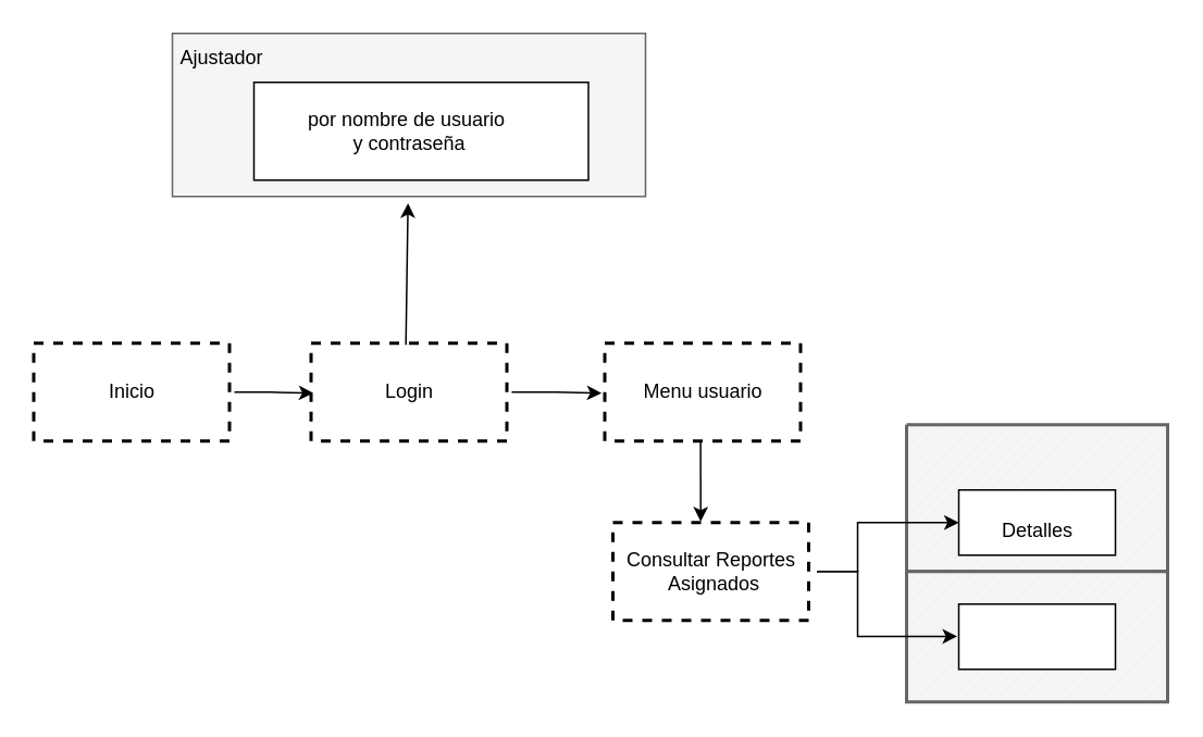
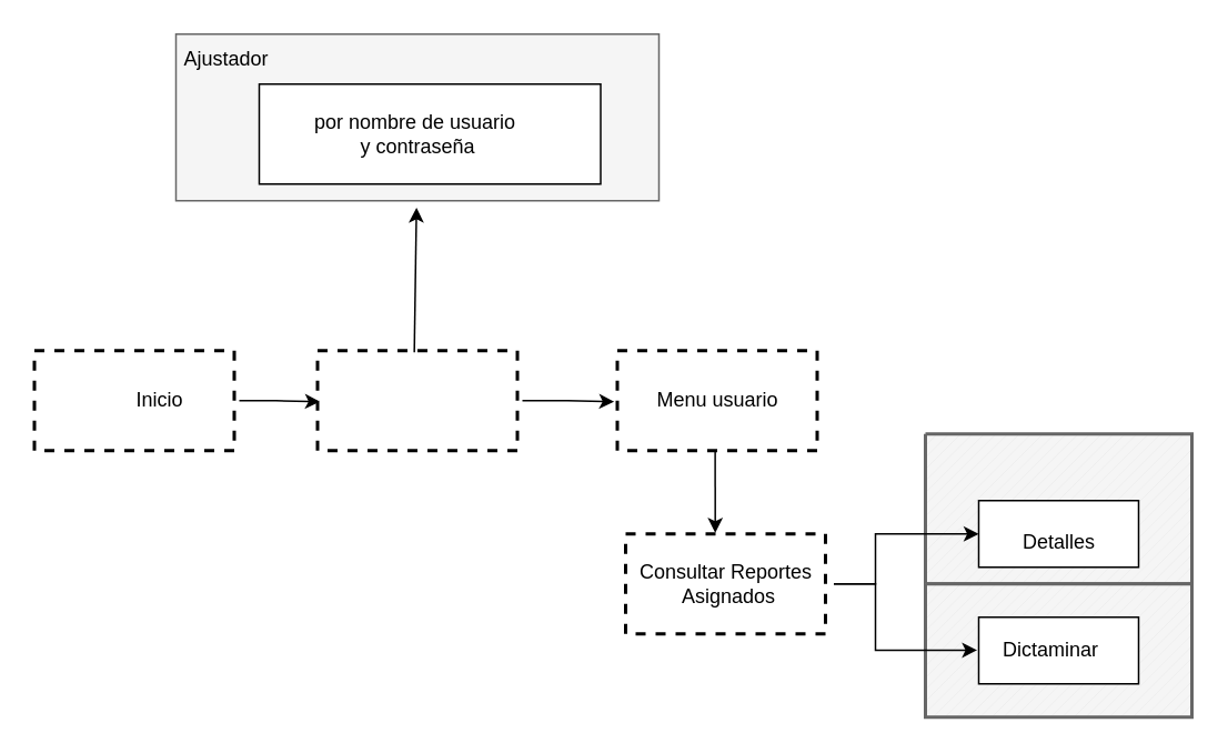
  <mxCell id="0" />
  <mxCell id="1" parent="0" />
  <mxCell id="2" value="" style="verticalLabelPosition=bottom;verticalAlign=top;html=1;shape=mxgraph.basic.rect;fillColor2=none;strokeWidth=2;size=20;indent=5;dashed=1;perimeterSpacing=3;" vertex="1" parent="1"><mxGeometry x="370" y="210" width="120" height="60" as="geometry" /></mxCell>
  <mxCell id="3" value="Menu usuario" style="text;html=1;align=center;verticalAlign=middle;resizable=0;points=[];autosize=1;strokeColor=none;fillColor=none;" vertex="1" parent="1"><mxGeometry x="380" y="225" width="100" height="30" as="geometry" /></mxCell>
  <mxCell id="4" value="" style="verticalLabelPosition=bottom;verticalAlign=top;html=1;shape=mxgraph.basic.rect;fillColor2=none;strokeWidth=2;size=20;indent=5;dashed=1;perimeterSpacing=3;" vertex="1" parent="1"><mxGeometry x="375" y="320" width="120" height="60" as="geometry" /></mxCell>
  <mxCell id="5" value="" style="verticalLabelPosition=bottom;verticalAlign=top;html=1;shape=mxgraph.basic.patternFillRect;fillStyle=diag;step=5;fillStrokeWidth=0.2;fillStrokeColor=#dddddd;strokeWidth=2;fillColor=#f5f5f5;fontColor=#333333;strokeColor=#666666;" vertex="1" parent="1"><mxGeometry x="555" y="260" width="160" height="90" as="geometry" /></mxCell>
  <mxCell id="6" value="" style="verticalLabelPosition=bottom;verticalAlign=top;html=1;shape=mxgraph.basic.patternFillRect;fillStyle=diag;step=5;fillStrokeWidth=0.2;fillStrokeColor=#dddddd;strokeWidth=2;fillColor=#f5f5f5;fontColor=#333333;strokeColor=#666666;" vertex="1" parent="1"><mxGeometry x="555" y="350" width="160" height="80" as="geometry" /></mxCell>
  <mxCell id="7" style="edgeStyle=orthogonalEdgeStyle;rounded=0;orthogonalLoop=1;jettySize=auto;html=1;entryX=-0.01;entryY=0.495;entryDx=0;entryDy=0;entryPerimeter=0;" edge="1" parent="1" source="9" target="11"><mxGeometry relative="1" as="geometry"><Array as="points"><mxPoint x="525" y="350" /><mxPoint x="525" y="390" /></Array></mxGeometry></mxCell>
  <mxCell id="8" style="edgeStyle=orthogonalEdgeStyle;rounded=0;orthogonalLoop=1;jettySize=auto;html=1;" edge="1" parent="1" source="9" target="10"><mxGeometry relative="1" as="geometry"><Array as="points"><mxPoint x="525" y="350" /><mxPoint x="525" y="320" /></Array></mxGeometry></mxCell>
  <mxCell id="9" value="Consultar Reportes&lt;br&gt;&amp;nbsp;Asignados" style="text;html=1;align=center;verticalAlign=middle;resizable=0;points=[];autosize=1;strokeColor=none;fillColor=none;" vertex="1" parent="1"><mxGeometry x="370" y="330" width="130" height="40" as="geometry" /></mxCell>
  <mxCell id="10" value="" style="verticalLabelPosition=bottom;verticalAlign=top;html=1;shape=mxgraph.basic.rect;fillColor2=none;strokeWidth=1;size=20;indent=5;" vertex="1" parent="1"><mxGeometry x="587" y="300" width="96" height="40" as="geometry" /></mxCell>
  <mxCell id="11" value="" style="verticalLabelPosition=bottom;verticalAlign=top;html=1;shape=mxgraph.basic.rect;fillColor2=none;strokeWidth=1;size=20;indent=5;" vertex="1" parent="1"><mxGeometry x="587" y="370" width="96" height="40" as="geometry" /></mxCell>
  <mxCell id="12" value="Detalles" style="text;html=1;align=center;verticalAlign=middle;resizable=0;points=[];autosize=1;strokeColor=none;fillColor=none;" vertex="1" parent="1"><mxGeometry x="600" y="310" width="70" height="30" as="geometry" /></mxCell>
+ <mxCell id="13" value="Dictaminar" style="text;html=1;align=center;verticalAlign=middle;resizable=0;points=[];autosize=1;strokeColor=none;fillColor=none;" vertex="1" parent="1"><mxGeometry x="590" y="375" width="80" height="30" as="geometry" /></mxCell>
  <mxCell id="14" style="edgeStyle=orthogonalEdgeStyle;rounded=0;orthogonalLoop=1;jettySize=auto;html=1;entryX=0.036;entryY=0.51;entryDx=0;entryDy=0;entryPerimeter=0;" edge="1" parent="1" source="15" target="17"><mxGeometry relative="1" as="geometry"><mxPoint x="180" y="270" as="targetPoint" /></mxGeometry></mxCell>
  <mxCell id="15" value="" style="verticalLabelPosition=bottom;verticalAlign=top;html=1;shape=mxgraph.basic.rect;fillColor2=none;strokeWidth=2;size=20;indent=5;dashed=1;perimeterSpacing=3;" vertex="1" parent="1"><mxGeometry x="20" y="210" width="120" height="60" as="geometry" /></mxCell>
  <mxCell id="16" style="edgeStyle=orthogonalEdgeStyle;rounded=0;orthogonalLoop=1;jettySize=auto;html=1;entryX=0.009;entryY=0.51;entryDx=0;entryDy=0;entryPerimeter=0;" edge="1" parent="1" source="17" target="2"><mxGeometry relative="1" as="geometry" /></mxCell>
  <mxCell id="17" value="" style="verticalLabelPosition=bottom;verticalAlign=top;html=1;shape=mxgraph.basic.rect;fillColor2=none;strokeWidth=2;size=20;indent=5;dashed=1;perimeterSpacing=3;" vertex="1" parent="1"><mxGeometry x="190" y="210" width="120" height="60" as="geometry" /></mxCell>
- <mxCell id="18" value="Inicio" style="text;html=1;align=center;verticalAlign=middle;resizable=0;points=[];autosize=1;strokeColor=none;fillColor=none;" vertex="1" parent="1"><mxGeometry x="55" y="225" width="50" height="30" as="geometry" /></mxCell>
- <mxCell id="19" value="Login" style="text;html=1;align=center;verticalAlign=middle;resizable=0;points=[];autosize=1;strokeColor=none;fillColor=none;" vertex="1" parent="1"><mxGeometry x="225" y="225" width="50" height="30" as="geometry" /></mxCell>
+ <mxCell id="18" value="Inicio" style="text;html=1;align=center;verticalAlign=middle;resizable=0;points=[];autosize=1;strokeColor=none;fillColor=none;" vertex="1" parent="1"><mxGeometry x="70" y="225" width="50" height="30" as="geometry" /></mxCell>
  <mxCell id="20" value="" style="verticalLabelPosition=bottom;verticalAlign=top;html=1;shape=mxgraph.basic.rect;fillColor2=none;strokeWidth=1;size=20;indent=5;fillColor=#f5f5f5;fontColor=#333333;strokeColor=#666666;" vertex="1" parent="1"><mxGeometry x="105" y="20" width="290" height="100" as="geometry" /></mxCell>
  <mxCell id="21" value="Ajustador" style="text;html=1;align=center;verticalAlign=middle;resizable=0;points=[];autosize=1;strokeColor=none;fillColor=none;" vertex="1" parent="1"><mxGeometry x="100" y="20" width="70" height="30" as="geometry" /></mxCell>
  <mxCell id="22" value="" style="verticalLabelPosition=bottom;verticalAlign=top;html=1;shape=mxgraph.basic.rect;fillColor2=none;strokeWidth=1;size=20;indent=5;" vertex="1" parent="1"><mxGeometry x="155" y="50" width="205" height="60" as="geometry" /></mxCell>
  <mxCell id="23" value="por nombre de usuario&amp;nbsp;&lt;br&gt;y contraseña" style="text;html=1;align=center;verticalAlign=middle;resizable=0;points=[];autosize=1;strokeColor=none;fillColor=none;" vertex="1" parent="1"><mxGeometry x="175" y="60" width="150" height="40" as="geometry" /></mxCell>
  <mxCell id="24" value="" style="endArrow=classic;html=1;rounded=0;exitX=0.485;exitY=0.061;exitDx=0;exitDy=0;exitPerimeter=0;entryX=0.498;entryY=1.041;entryDx=0;entryDy=0;entryPerimeter=0;" edge="1" parent="1" source="17" target="20"><mxGeometry width="50" height="50" relative="1" as="geometry"><mxPoint x="180" y="210" as="sourcePoint" /><mxPoint x="230" y="160" as="targetPoint" /></mxGeometry></mxCell>
  <mxCell id="25" value="" style="endArrow=classic;html=1;rounded=0;exitX=0.49;exitY=0.964;exitDx=0;exitDy=0;exitPerimeter=0;entryX=0.451;entryY=0.036;entryDx=0;entryDy=0;entryPerimeter=0;" edge="1" parent="1" source="2" target="4"><mxGeometry width="50" height="50" relative="1" as="geometry"><mxPoint x="370" y="350" as="sourcePoint" /><mxPoint x="420" y="300" as="targetPoint" /></mxGeometry></mxCell>
